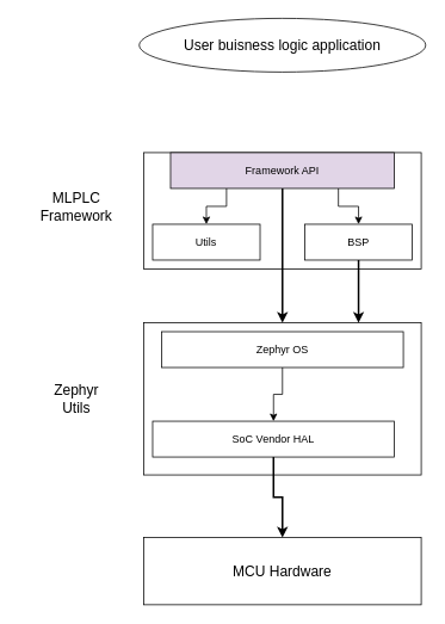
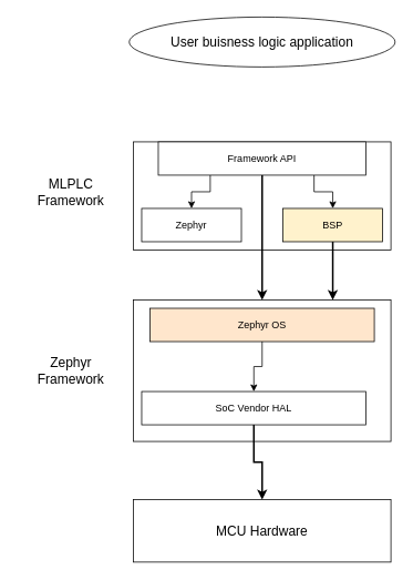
  <mxCell id="0" />
  <mxCell id="1" parent="0" />
  <mxCell id="2" value="" style="rounded=0;whiteSpace=wrap;html=1;" vertex="1" parent="1"><mxGeometry x="160" y="170" width="310" height="130" as="geometry" /></mxCell>
  <mxCell id="3" value="" style="rounded=0;whiteSpace=wrap;html=1;" vertex="1" parent="1"><mxGeometry x="160" y="360" width="310" height="170" as="geometry" /></mxCell>
  <mxCell id="4" value="MCU Hardware" style="rounded=0;whiteSpace=wrap;html=1;fontSize=16;" vertex="1" parent="1"><mxGeometry x="160" y="600" width="310" height="75" as="geometry" /></mxCell>
  <mxCell id="5" value="MLPLC&lt;br&gt;Framework" style="text;html=1;align=center;verticalAlign=middle;whiteSpace=wrap;rounded=0;fontSize=16;" vertex="1" parent="1"><mxGeometry x="20" y="200" width="130" height="60" as="geometry" /></mxCell>
- <mxCell id="6" value="Zephyr&lt;div&gt;Utils&lt;/div&gt;" style="text;html=1;align=center;verticalAlign=middle;whiteSpace=wrap;rounded=0;fontSize=16;" vertex="1" parent="1"><mxGeometry x="20" y="415" width="130" height="60" as="geometry" /></mxCell>
- <mxCell id="7" value="Utils" style="rounded=0;whiteSpace=wrap;html=1;" vertex="1" parent="1"><mxGeometry x="170" y="250" width="120" height="40" as="geometry" /></mxCell>
- <mxCell id="8" value="BSP" style="rounded=0;whiteSpace=wrap;html=1;" vertex="1" parent="1"><mxGeometry x="340" y="250" width="120" height="40" as="geometry" /></mxCell>
+ <mxCell id="6" value="Zephyr&lt;div&gt;Framework&lt;/div&gt;" style="text;html=1;align=center;verticalAlign=middle;whiteSpace=wrap;rounded=0;fontSize=16;" vertex="1" parent="1"><mxGeometry x="20" y="415" width="130" height="60" as="geometry" /></mxCell>
+ <mxCell id="7" value="Zephyr" style="rounded=0;whiteSpace=wrap;html=1;" vertex="1" parent="1"><mxGeometry x="170" y="250" width="120" height="40" as="geometry" /></mxCell>
+ <mxCell id="8" value="BSP" style="rounded=0;whiteSpace=wrap;html=1;fillColor=#fff2cc;" vertex="1" parent="1"><mxGeometry x="340" y="250" width="120" height="40" as="geometry" /></mxCell>
  <mxCell id="9" value="User buisness logic application" style="ellipse;whiteSpace=wrap;html=1;fontSize=16;strokeWidth=1;" vertex="1" parent="1"><mxGeometry x="155" y="20" width="320" height="60" as="geometry" /></mxCell>
  <mxCell id="10" style="edgeStyle=orthogonalEdgeStyle;rounded=0;orthogonalLoop=1;jettySize=auto;html=1;exitX=0.25;exitY=1;exitDx=0;exitDy=0;entryX=0.5;entryY=0;entryDx=0;entryDy=0;" edge="1" parent="1" source="13" target="7"><mxGeometry relative="1" as="geometry" /></mxCell>
  <mxCell id="11" style="edgeStyle=orthogonalEdgeStyle;rounded=0;orthogonalLoop=1;jettySize=auto;html=1;exitX=0.75;exitY=1;exitDx=0;exitDy=0;entryX=0.5;entryY=0;entryDx=0;entryDy=0;" edge="1" parent="1" source="13" target="8"><mxGeometry relative="1" as="geometry" /></mxCell>
  <mxCell id="12" style="edgeStyle=orthogonalEdgeStyle;rounded=0;orthogonalLoop=1;jettySize=auto;html=1;exitX=0.5;exitY=1;exitDx=0;exitDy=0;entryX=0.5;entryY=0;entryDx=0;entryDy=0;strokeWidth=2;" edge="1" parent="1" source="13" target="3"><mxGeometry relative="1" as="geometry" /></mxCell>
- <mxCell id="13" value="Framework API" style="rounded=0;whiteSpace=wrap;html=1;fillColor=#e1d5e7;" vertex="1" parent="1"><mxGeometry x="190" y="170" width="250" height="40" as="geometry" /></mxCell>
+ <mxCell id="13" value="Framework API" style="rounded=0;whiteSpace=wrap;html=1;" vertex="1" parent="1"><mxGeometry x="190" y="170" width="250" height="40" as="geometry" /></mxCell>
  <mxCell id="14" style="edgeStyle=orthogonalEdgeStyle;rounded=0;orthogonalLoop=1;jettySize=auto;html=1;exitX=0.5;exitY=1;exitDx=0;exitDy=0;endSize=6;startSize=6;jumpSize=6;strokeWidth=2;" edge="1" parent="1" source="8"><mxGeometry relative="1" as="geometry"><mxPoint x="400" y="360" as="targetPoint" /></mxGeometry></mxCell>
  <mxCell id="15" style="edgeStyle=orthogonalEdgeStyle;rounded=0;orthogonalLoop=1;jettySize=auto;html=1;" edge="1" parent="1" source="16" target="18"><mxGeometry relative="1" as="geometry" /></mxCell>
- <mxCell id="16" value="Zephyr OS" style="rounded=0;whiteSpace=wrap;html=1;" vertex="1" parent="1"><mxGeometry x="180" y="370" width="270" height="40" as="geometry" /></mxCell>
+ <mxCell id="16" value="Zephyr OS" style="rounded=0;whiteSpace=wrap;html=1;fillColor=#ffe6cc;" vertex="1" parent="1"><mxGeometry x="180" y="370" width="270" height="40" as="geometry" /></mxCell>
  <mxCell id="17" style="edgeStyle=orthogonalEdgeStyle;rounded=0;orthogonalLoop=1;jettySize=auto;html=1;exitX=0.5;exitY=1;exitDx=0;exitDy=0;entryX=0.5;entryY=0;entryDx=0;entryDy=0;strokeWidth=2;" edge="1" parent="1" source="18" target="4"><mxGeometry relative="1" as="geometry" /></mxCell>
  <mxCell id="18" value="SoC Vendor HAL" style="rounded=0;whiteSpace=wrap;html=1;" vertex="1" parent="1"><mxGeometry x="170" y="470" width="270" height="40" as="geometry" /></mxCell>
